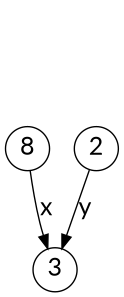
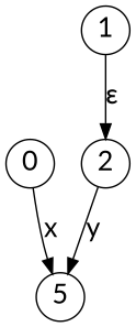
  digraph {
    fontname=Lato
    rankdir=TB
    node [fixedsize=true fontname=Lato fontsize=18 shape=circle]
    edge [fontname=Lato fontsize=18]
-   0 [height=0.45 label=8]
-   3 [height=0.45]
+   0 [height=0.45]
+   3 [height=0.45 label=5]
+   1 [height=0.45]
    2 [height=0.45]
    0 -> 3 [label=x]
+   1 -> 2 [label="&epsilon;"]
    2 -> 3 [label=y]
  }
